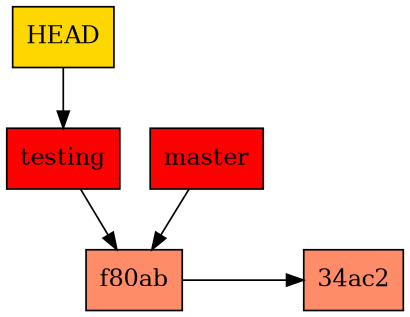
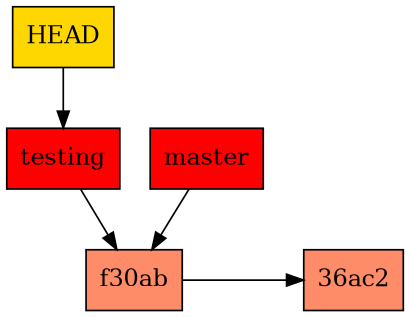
  digraph {
    rankdir=TB
    node [fillcolor=red shape=rect style=filled]
    n1 [fillcolor=gold label=HEAD]
    n2 [label=master]
-   n3 [fillcolor=salmon1 label="34ac2"]
-   n4 [fillcolor=salmon1 label=f80ab]
+   n3 [fillcolor=salmon1 label="36ac2"]
+   n4 [fillcolor=salmon1 label=f30ab]
    n5 [label=testing]
    subgraph sub_1 {
      rank=same
      n1
    }
    subgraph sub_2 {
      rank=same
      n2
    }
    subgraph sub_3 {
      rank=same
      n3
      n4
    }
    subgraph sub_4 {
      rank=same
      n5
    }
    n1 -> n5
    n2 -> n4
    n4 -> n3 [minlen=4]
    n5 -> n4
  }
